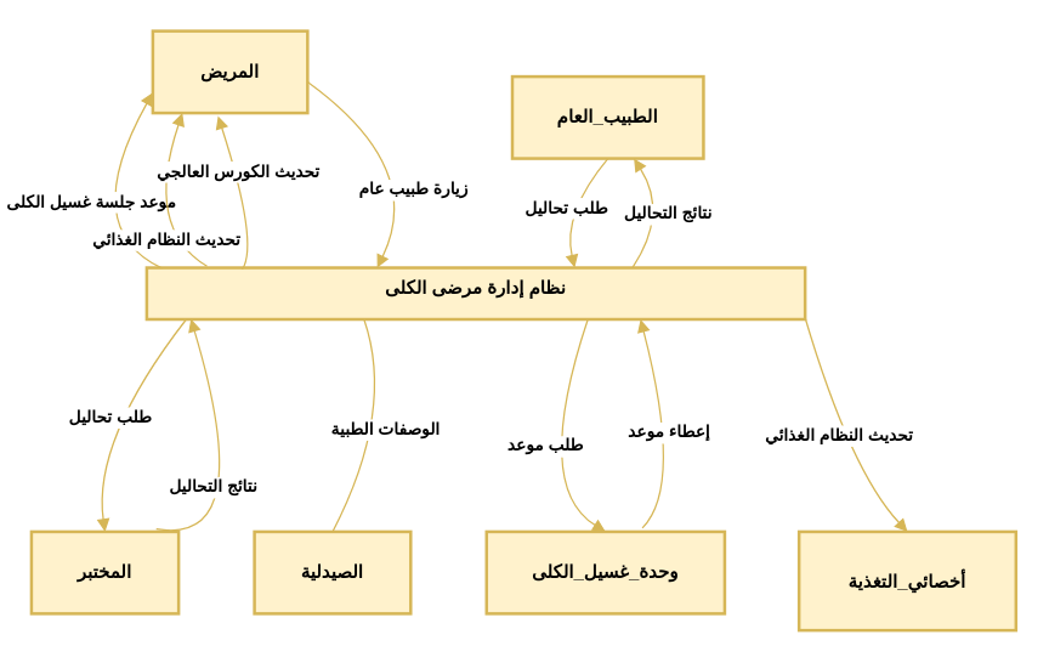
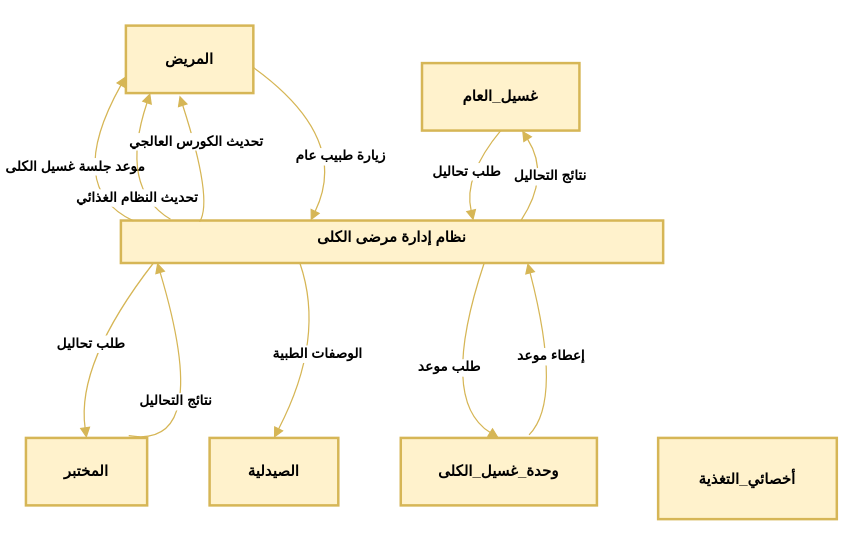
  <mxCell id="0" />
  <mxCell id="1" parent="0" />
  <mxCell id="2" value="نظام إدارة مرضى الكلى" style="whiteSpace=wrap;strokeWidth=2;verticalAlign=top;fillColor=#fff2cc;strokeColor=#d6b656;fontStyle=1" vertex="1" parent="1"><mxGeometry x="96" y="176" width="434" height="34" as="geometry" /></mxCell>
  <mxCell id="3" value="المختبر" style="whiteSpace=wrap;strokeWidth=2;fillColor=#fff2cc;strokeColor=#d6b656;fontStyle=1" vertex="1" parent="1"><mxGeometry x="20" y="350" width="97" height="54" as="geometry" /></mxCell>
  <mxCell id="4" value="الصيدلية" style="whiteSpace=wrap;strokeWidth=2;fillColor=#fff2cc;strokeColor=#d6b656;fontStyle=1" vertex="1" parent="1"><mxGeometry x="167" y="350" width="103" height="54" as="geometry" /></mxCell>
  <mxCell id="5" value="وحدة_غسيل_الكلى" style="whiteSpace=wrap;strokeWidth=2;fillColor=#fff2cc;strokeColor=#d6b656;fontStyle=1" vertex="1" parent="1"><mxGeometry x="320" y="350" width="157" height="54" as="geometry" /></mxCell>
  <mxCell id="6" value="أخصائي_التغذية" style="whiteSpace=wrap;strokeWidth=2;fillColor=#fff2cc;strokeColor=#d6b656;fontStyle=1" vertex="1" parent="1"><mxGeometry x="526" y="350" width="143" height="65" as="geometry" /></mxCell>
  <mxCell id="7" value="المريض" style="whiteSpace=wrap;strokeWidth=2;fillColor=#fff2cc;strokeColor=#d6b656;fontStyle=1" vertex="1" parent="1"><mxGeometry x="100" y="20" width="102" height="54" as="geometry" /></mxCell>
- <mxCell id="8" value="الطبيب_العام" style="whiteSpace=wrap;strokeWidth=2;fillColor=#fff2cc;strokeColor=#d6b656;fontStyle=1" vertex="1" parent="1"><mxGeometry x="337" y="50" width="126" height="54" as="geometry" /></mxCell>
+ <mxCell id="8" value="غسيل_العام" style="whiteSpace=wrap;strokeWidth=2;fillColor=#fff2cc;strokeColor=#d6b656;fontStyle=1" vertex="1" parent="1"><mxGeometry x="337" y="50" width="126" height="54" as="geometry" /></mxCell>
  <mxCell id="9" value="طلب تحاليل" style="curved=1;startArrow=none;endArrow=block;exitX=0.06;exitY=1;entryX=0.5;entryY=0;rounded=0;fillColor=#fff2cc;strokeColor=#d6b656;fontStyle=1" edge="1" parent="1" source="2" target="3"><mxGeometry relative="1" as="geometry"><Array as="points"><mxPoint x="60" y="290" /></Array></mxGeometry></mxCell>
- <mxCell id="10" value="الوصفات الطبية" style="curved=1;startArrow=none;endArrow=none;exitX=0.33;exitY=1;entryX=0.5;entryY=0;rounded=0;fillColor=#fff2cc;strokeColor=#d6b656;fontStyle=1;" edge="1" parent="1" source="2" target="4"><mxGeometry relative="1" as="geometry"><Array as="points"><mxPoint x="260" y="270" /></Array></mxGeometry></mxCell>
+ <mxCell id="10" value="الوصفات الطبية" style="curved=1;startArrow=none;endArrow=block;exitX=0.33;exitY=1;entryX=0.5;entryY=0;rounded=0;fillColor=#fff2cc;strokeColor=#d6b656;fontStyle=1" edge="1" parent="1" source="2" target="4"><mxGeometry relative="1" as="geometry"><Array as="points"><mxPoint x="260" y="270" /></Array></mxGeometry></mxCell>
  <mxCell id="11" value="طلب موعد" style="curved=1;startArrow=none;endArrow=block;exitX=0.67;exitY=1;entryX=0.5;entryY=0;rounded=0;fillColor=#fff2cc;strokeColor=#d6b656;fontStyle=1" edge="1" parent="1" source="2" target="5"><mxGeometry relative="1" as="geometry"><Array as="points"><mxPoint x="350" y="320" /></Array></mxGeometry></mxCell>
- <mxCell id="12" value="تحديث النظام الغذائي" style="curved=1;startArrow=none;endArrow=block;exitX=1;exitY=0.97;entryX=0.5;entryY=0;rounded=0;fillColor=#fff2cc;strokeColor=#d6b656;fontStyle=1" edge="1" parent="1" source="2" target="6"><mxGeometry relative="1" as="geometry"><Array as="points"><mxPoint x="560" y="310" /></Array></mxGeometry></mxCell>
  <mxCell id="13" value="زيارة طبيب عام" style="curved=1;startArrow=none;endArrow=block;exitX=1;exitY=0.622;entryX=0.35;entryY=0;rounded=0;exitDx=0;exitDy=0;exitPerimeter=0;fillColor=#fff2cc;strokeColor=#d6b656;fontStyle=1" edge="1" parent="1" source="7" target="2"><mxGeometry x="0.315" y="-1" relative="1" as="geometry"><Array as="points"><mxPoint x="280" y="110" /></Array><mxPoint as="offset" /></mxGeometry></mxCell>
  <mxCell id="14" value="طلب تحاليل" style="curved=1;startArrow=none;endArrow=block;exitX=0.5;exitY=1;entryX=0.65;entryY=0;rounded=0;fillColor=#fff2cc;strokeColor=#d6b656;fontStyle=1" edge="1" parent="1" source="8" target="2"><mxGeometry relative="1" as="geometry"><Array as="points"><mxPoint x="370" y="140" /></Array></mxGeometry></mxCell>
  <mxCell id="15" value="نتائج التحاليل" style="curved=1;startArrow=none;endArrow=block;entryX=0.067;entryY=0.993;rounded=0;entryDx=0;entryDy=0;entryPerimeter=0;exitX=0.848;exitY=-0.034;exitDx=0;exitDy=0;exitPerimeter=0;fillColor=#fff2cc;strokeColor=#d6b656;fontStyle=1" edge="1" parent="1" source="3" target="2"><mxGeometry x="0.026" y="17" relative="1" as="geometry"><Array as="points"><mxPoint x="170" y="360" /></Array><mxPoint x="80" y="580" as="sourcePoint" /><mxPoint x="89" y="591" as="targetPoint" /><mxPoint as="offset" /></mxGeometry></mxCell>
  <mxCell id="16" value="إعطاء موعد" style="curved=1;startArrow=none;endArrow=block;exitX=0.654;exitY=-0.046;entryX=0.75;entryY=1;rounded=0;entryDx=0;entryDy=0;exitDx=0;exitDy=0;exitPerimeter=0;fillColor=#fff2cc;strokeColor=#d6b656;fontStyle=1" edge="1" parent="1" source="5" target="2"><mxGeometry relative="1" as="geometry"><Array as="points"><mxPoint x="450" y="320" /></Array><mxPoint x="419" y="508" as="sourcePoint" /><mxPoint x="435" y="581" as="targetPoint" /></mxGeometry></mxCell>
  <mxCell id="17" value="نتائج التحاليل" style="curved=1;startArrow=none;endArrow=block;exitX=0.738;exitY=-0.005;rounded=0;exitDx=0;exitDy=0;exitPerimeter=0;fillColor=#fff2cc;strokeColor=#d6b656;fontStyle=1" edge="1" parent="1" source="2" target="8"><mxGeometry relative="1" as="geometry"><Array as="points"><mxPoint x="440" y="140" /></Array><mxPoint x="410" y="114" as="sourcePoint" /><mxPoint x="395" y="186" as="targetPoint" /></mxGeometry></mxCell>
  <mxCell id="18" value="موعد جلسة غسيل الكلى" style="curved=1;startArrow=none;endArrow=block;exitX=0.023;exitY=0.009;rounded=0;exitDx=0;exitDy=0;exitPerimeter=0;entryX=0;entryY=0.75;entryDx=0;entryDy=0;fillColor=#fff2cc;strokeColor=#d6b656;fontStyle=1" edge="1" parent="1" source="2" target="7"><mxGeometry relative="1" as="geometry"><Array as="points"><mxPoint x="50" y="150" /></Array><mxPoint x="134" y="174" as="sourcePoint" /><mxPoint x="127" y="104" as="targetPoint" /></mxGeometry></mxCell>
  <mxCell id="19" value="تحديث النظام الغذائي" style="curved=1;startArrow=none;endArrow=block;exitX=0.103;exitY=-0.003;rounded=0;exitDx=0;exitDy=0;exitPerimeter=0;entryX=0.25;entryY=1;entryDx=0;entryDy=0;fillColor=#fff2cc;strokeColor=#d6b656;fontStyle=1" edge="1" parent="1"><mxGeometry x="-0.506" y="-2" relative="1" as="geometry"><Array as="points"><mxPoint x="94" y="150" /></Array><mxPoint x="135.732" y="175.004" as="sourcePoint" /><mxPoint x="119.5" y="74" as="targetPoint" /><mxPoint as="offset" /></mxGeometry></mxCell>
  <mxCell id="20" value="تحديث الكورس العالجي" style="curved=1;startArrow=none;endArrow=block;exitX=0.103;exitY=-0.003;rounded=0;exitDx=0;exitDy=0;exitPerimeter=0;entryX=0.25;entryY=1;entryDx=0;entryDy=0;fillColor=#fff2cc;strokeColor=#d6b656;fontStyle=1" edge="1" parent="1"><mxGeometry x="0.29" y="-2" relative="1" as="geometry"><Array as="points"><mxPoint x="170" y="160" /></Array><mxPoint x="159" y="177" as="sourcePoint" /><mxPoint x="143" y="76" as="targetPoint" /><mxPoint as="offset" /></mxGeometry></mxCell>
